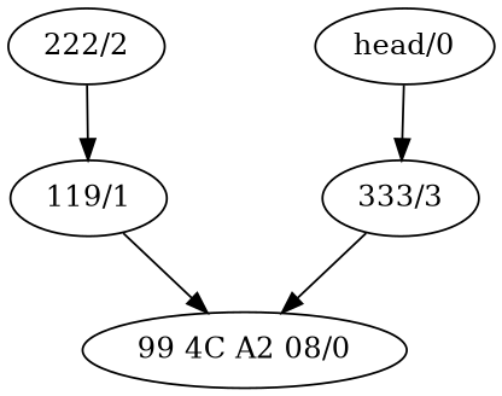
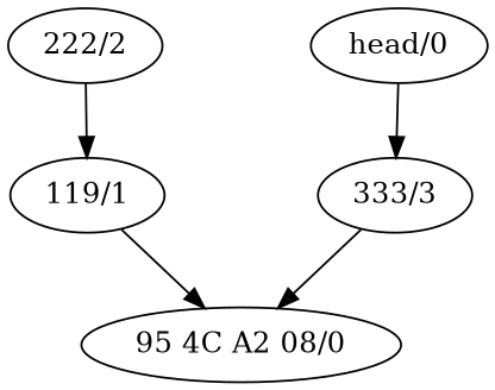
  digraph {
    nodesep=1.0
-   n1 [label="99 4C A2 08/0"]
+   n1 [label="95 4C A2 08/0"]
    n2 [label="119/1"]
    n3 [label="222/2"]
    n4 [label="333/3"]
    n5 [label="head/0"]
    n2 -> n1
    n3 -> n2
    n4 -> n1
    n5 -> n4
  }
